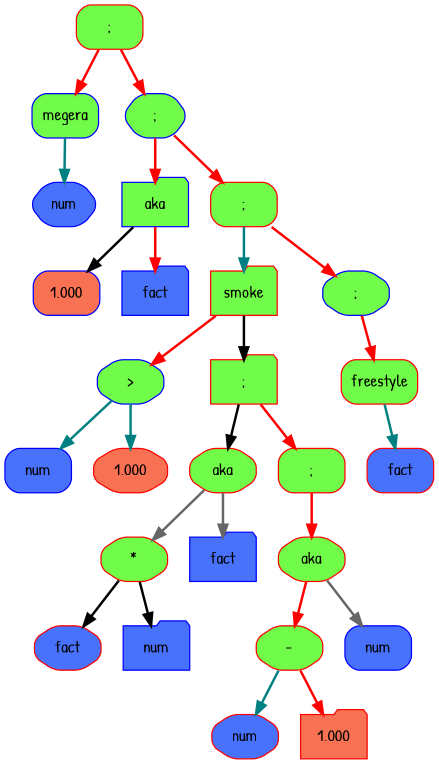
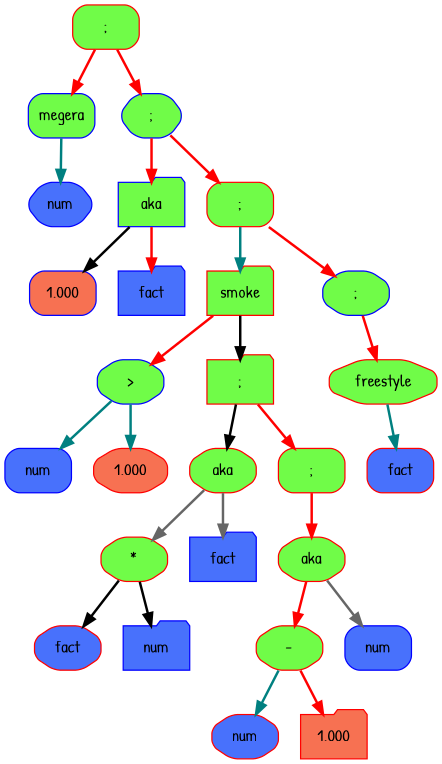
  digraph {
    fontname="Patrick Hand"
    node [color=red fillcolor="#70FC48" fontcolor=black shape=box style="rounded, filled" weight=1 fontname="Patrick Hand"]
    edge [color=red style=bold weight=1 fontname="Patrick Hand"]
    n1 [label=";"]
    n2 [color=blue label=megera]
    n3 [color=blue label=";" shape=hexagon]
    n4 [color=blue fillcolor="#4871FC" label=num shape=hexagon]
    n5 [color=blue label=aka shape=folder]
    n6 [label=";"]
    n7 [color=blue fillcolor="#F77152" label=1.000]
    n8 [color=blue fillcolor="#4871FC" label=fact shape=folder]
    n9 [label=smoke shape=folder]
    n10 [color=blue label=";" shape=octagon]
    n11 [color=blue label=">" shape=octagon]
    n12 [label=";" shape=folder]
    n13 [color=blue fillcolor="#4871FC" label=num]
    n14 [fillcolor="#F77152" label=1.000 shape=octagon]
    n15 [label=aka shape=octagon]
    n16 [label=";"]
    n17 [label="*" shape=octagon]
    n18 [color=blue fillcolor="#4871FC" label=fact shape=folder]
    n19 [fillcolor="#4871FC" label=fact shape=octagon]
    n20 [color=blue fillcolor="#4871FC" label=num shape=folder]
    n21 [label=aka shape=octagon]
    n22 [label="-" shape=octagon]
    n23 [color=blue fillcolor="#4871FC" label=num]
    n24 [fillcolor="#4871FC" label=num shape=octagon]
    n25 [fillcolor="#F77152" label=1.000 shape=folder]
-   n26 [label=freestyle]
+   n26 [label=freestyle shape=octagon]
    n27 [fillcolor="#4871FC" label=fact]
    n1 -> n2
    n1 -> n3
    n2 -> n4 [color=teal]
    n3 -> n5
    n3 -> n6
    n5 -> n7 [color=black]
    n5 -> n8
    n6 -> n9 [color=teal]
    n6 -> n10
    n9 -> n11
    n9 -> n12 [color=black]
    n10 -> n26
    n11 -> n13 [color=teal]
    n11 -> n14 [color=teal]
    n12 -> n15 [color=black]
    n12 -> n16
    n15 -> n17 [color=gray40]
    n15 -> n18 [color=gray40]
    n16 -> n21
    n17 -> n19 [color=black]
    n17 -> n20 [color=black]
    n21 -> n22
    n21 -> n23 [color=gray40]
    n22 -> n24 [color=teal]
    n22 -> n25
    n26 -> n27 [color=teal]
  }
